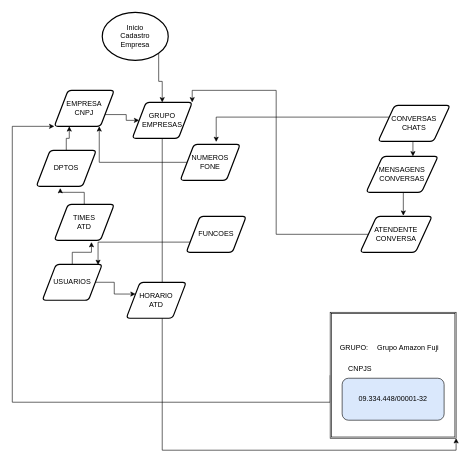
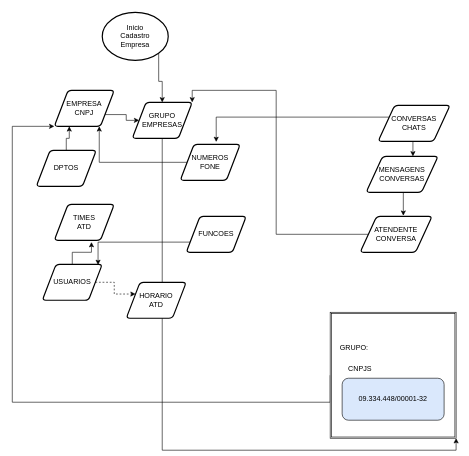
  <mxCell id="0" />
  <mxCell id="1" parent="0" />
  <mxCell id="2" style="edgeStyle=orthogonalEdgeStyle;rounded=0;orthogonalLoop=1;jettySize=auto;html=1;exitX=0.855;exitY=0.855;exitDx=0;exitDy=0;exitPerimeter=0;" edge="1" parent="1" source="3" target="7"><mxGeometry relative="1" as="geometry" /></mxCell>
  <mxCell id="3" value="Inicio&lt;br&gt;Cadastro&lt;br&gt;Empresa" style="strokeWidth=2;html=1;shape=mxgraph.flowchart.start_1;whiteSpace=wrap;" vertex="1" parent="1"><mxGeometry x="170" y="20" width="110" height="80" as="geometry" /></mxCell>
  <mxCell id="4" style="edgeStyle=orthogonalEdgeStyle;rounded=0;orthogonalLoop=1;jettySize=auto;html=1;exitX=1;exitY=0.75;exitDx=0;exitDy=0;entryX=0;entryY=0.5;entryDx=0;entryDy=0;" edge="1" parent="1" source="5" target="7"><mxGeometry relative="1" as="geometry" /></mxCell>
  <mxCell id="5" value="EMPRESA&lt;br&gt;CNPJ" style="shape=parallelogram;html=1;strokeWidth=2;perimeter=parallelogramPerimeter;whiteSpace=wrap;rounded=1;arcSize=12;size=0.23;" vertex="1" parent="1"><mxGeometry x="90" y="150" width="100" height="60" as="geometry" /></mxCell>
  <mxCell id="6" style="edgeStyle=orthogonalEdgeStyle;rounded=0;orthogonalLoop=1;jettySize=auto;html=1;exitX=0.5;exitY=1;exitDx=0;exitDy=0;entryX=1;entryY=1;entryDx=0;entryDy=0;" edge="1" parent="1" source="7" target="28"><mxGeometry relative="1" as="geometry" /></mxCell>
  <mxCell id="7" value="GRUPO&lt;br&gt;EMPRESAS" style="shape=parallelogram;html=1;strokeWidth=2;perimeter=parallelogramPerimeter;whiteSpace=wrap;rounded=1;arcSize=12;size=0.23;" vertex="1" parent="1"><mxGeometry x="220" y="170" width="100" height="60" as="geometry" /></mxCell>
  <mxCell id="8" style="edgeStyle=orthogonalEdgeStyle;rounded=0;orthogonalLoop=1;jettySize=auto;html=1;exitX=0.5;exitY=0;exitDx=0;exitDy=0;entryX=0.25;entryY=1;entryDx=0;entryDy=0;" edge="1" parent="1" source="9" target="5"><mxGeometry relative="1" as="geometry" /></mxCell>
  <mxCell id="9" value="DPTOS" style="shape=parallelogram;html=1;strokeWidth=2;perimeter=parallelogramPerimeter;whiteSpace=wrap;rounded=1;arcSize=12;size=0.23;" vertex="1" parent="1"><mxGeometry x="60" y="250" width="100" height="60" as="geometry" /></mxCell>
- <mxCell id="10" style="edgeStyle=orthogonalEdgeStyle;rounded=0;orthogonalLoop=1;jettySize=auto;html=1;exitX=0.5;exitY=0;exitDx=0;exitDy=0;entryX=0.4;entryY=1.05;entryDx=0;entryDy=0;entryPerimeter=0;" edge="1" parent="1" source="11" target="9"><mxGeometry relative="1" as="geometry" /></mxCell>
  <mxCell id="11" value="TIMES&lt;br&gt;ATD" style="shape=parallelogram;html=1;strokeWidth=2;perimeter=parallelogramPerimeter;whiteSpace=wrap;rounded=1;arcSize=12;size=0.23;" vertex="1" parent="1"><mxGeometry x="90" y="340" width="100" height="60" as="geometry" /></mxCell>
  <mxCell id="12" value="HORARIO&lt;br&gt;ATD" style="shape=parallelogram;html=1;strokeWidth=2;perimeter=parallelogramPerimeter;whiteSpace=wrap;rounded=1;arcSize=12;size=0.23;" vertex="1" parent="1"><mxGeometry x="210" y="470" width="100" height="60" as="geometry" /></mxCell>
  <mxCell id="13" style="edgeStyle=orthogonalEdgeStyle;rounded=0;orthogonalLoop=1;jettySize=auto;html=1;exitX=0.5;exitY=0;exitDx=0;exitDy=0;entryX=0.62;entryY=1.05;entryDx=0;entryDy=0;entryPerimeter=0;" edge="1" parent="1" source="15" target="11"><mxGeometry relative="1" as="geometry" /></mxCell>
- <mxCell id="14" style="edgeStyle=orthogonalEdgeStyle;rounded=0;orthogonalLoop=1;jettySize=auto;html=1;exitX=1;exitY=0.5;exitDx=0;exitDy=0;entryX=0;entryY=0.25;entryDx=0;entryDy=0;" edge="1" parent="1" source="15" target="12"><mxGeometry relative="1" as="geometry" /></mxCell>
+ <mxCell id="14" style="edgeStyle=orthogonalEdgeStyle;rounded=0;orthogonalLoop=1;jettySize=auto;html=1;exitX=1;exitY=0.5;exitDx=0;exitDy=0;entryX=0;entryY=0.25;entryDx=0;entryDy=0;dashed=1;" edge="1" parent="1" source="15" target="12"><mxGeometry relative="1" as="geometry" /></mxCell>
  <mxCell id="15" value="USUARIOS" style="shape=parallelogram;html=1;strokeWidth=2;perimeter=parallelogramPerimeter;whiteSpace=wrap;rounded=1;arcSize=12;size=0.23;" vertex="1" parent="1"><mxGeometry x="70" y="440" width="100" height="60" as="geometry" /></mxCell>
  <mxCell id="16" style="edgeStyle=orthogonalEdgeStyle;rounded=0;orthogonalLoop=1;jettySize=auto;html=1;exitX=0;exitY=0.75;exitDx=0;exitDy=0;entryX=0.93;entryY=0.017;entryDx=0;entryDy=0;entryPerimeter=0;" edge="1" parent="1" source="17" target="15"><mxGeometry relative="1" as="geometry" /></mxCell>
  <mxCell id="17" value="FUNCOES" style="shape=parallelogram;html=1;strokeWidth=2;perimeter=parallelogramPerimeter;whiteSpace=wrap;rounded=1;arcSize=12;size=0.23;" vertex="1" parent="1"><mxGeometry x="310" y="360" width="100" height="60" as="geometry" /></mxCell>
  <mxCell id="18" style="edgeStyle=orthogonalEdgeStyle;rounded=0;orthogonalLoop=1;jettySize=auto;html=1;exitX=0;exitY=0.5;exitDx=0;exitDy=0;entryX=0.75;entryY=1;entryDx=0;entryDy=0;" edge="1" parent="1" source="19" target="5"><mxGeometry relative="1" as="geometry" /></mxCell>
  <mxCell id="19" value="NUMEROS&lt;br&gt;FONE" style="shape=parallelogram;html=1;strokeWidth=2;perimeter=parallelogramPerimeter;whiteSpace=wrap;rounded=1;arcSize=12;size=0.23;" vertex="1" parent="1"><mxGeometry x="300" y="240" width="100" height="60" as="geometry" /></mxCell>
  <mxCell id="20" style="edgeStyle=orthogonalEdgeStyle;rounded=0;orthogonalLoop=1;jettySize=auto;html=1;exitX=0.5;exitY=1;exitDx=0;exitDy=0;entryX=0.65;entryY=0;entryDx=0;entryDy=0;entryPerimeter=0;" edge="1" parent="1" source="22" target="24"><mxGeometry relative="1" as="geometry" /></mxCell>
  <mxCell id="21" style="edgeStyle=orthogonalEdgeStyle;rounded=0;orthogonalLoop=1;jettySize=auto;html=1;exitX=0;exitY=0.25;exitDx=0;exitDy=0;entryX=0.6;entryY=-0.067;entryDx=0;entryDy=0;entryPerimeter=0;" edge="1" parent="1" source="22" target="19"><mxGeometry relative="1" as="geometry" /></mxCell>
  <mxCell id="22" value="CONVERSAS&lt;br&gt;CHATS" style="shape=parallelogram;html=1;strokeWidth=2;perimeter=parallelogramPerimeter;whiteSpace=wrap;rounded=1;arcSize=12;size=0.23;" vertex="1" parent="1"><mxGeometry x="630" y="175" width="120" height="60" as="geometry" /></mxCell>
  <mxCell id="23" style="edgeStyle=orthogonalEdgeStyle;rounded=0;orthogonalLoop=1;jettySize=auto;html=1;exitX=0.5;exitY=1;exitDx=0;exitDy=0;entryX=0.6;entryY=-0.017;entryDx=0;entryDy=0;entryPerimeter=0;" edge="1" parent="1" source="24" target="26"><mxGeometry relative="1" as="geometry" /></mxCell>
  <mxCell id="24" value="MENSAGENS&lt;br&gt;CONVERSAS" style="shape=parallelogram;html=1;strokeWidth=2;perimeter=parallelogramPerimeter;whiteSpace=wrap;rounded=1;arcSize=12;size=0.23;" vertex="1" parent="1"><mxGeometry x="610" y="260" width="120" height="60" as="geometry" /></mxCell>
  <mxCell id="25" style="edgeStyle=orthogonalEdgeStyle;rounded=0;orthogonalLoop=1;jettySize=auto;html=1;exitX=0;exitY=0.5;exitDx=0;exitDy=0;entryX=1;entryY=0;entryDx=0;entryDy=0;" edge="1" parent="1" source="26" target="7"><mxGeometry relative="1" as="geometry" /></mxCell>
  <mxCell id="26" value="ATENDENTE&lt;br&gt;CONVERSA" style="shape=parallelogram;html=1;strokeWidth=2;perimeter=parallelogramPerimeter;whiteSpace=wrap;rounded=1;arcSize=12;size=0.23;" vertex="1" parent="1"><mxGeometry x="600" y="360" width="120" height="60" as="geometry" /></mxCell>
  <mxCell id="27" style="edgeStyle=orthogonalEdgeStyle;rounded=0;orthogonalLoop=1;jettySize=auto;html=1;exitX=0;exitY=0.5;exitDx=0;exitDy=0;entryX=0;entryY=1;entryDx=0;entryDy=0;" edge="1" parent="1" source="28" target="5"><mxGeometry relative="1" as="geometry"><Array as="points"><mxPoint x="550" y="670" /><mxPoint x="20" y="670" /><mxPoint x="20" y="210" /></Array></mxGeometry></mxCell>
  <mxCell id="28" value="" style="shape=ext;double=1;whiteSpace=wrap;html=1;aspect=fixed;" vertex="1" parent="1"><mxGeometry x="550" y="520" width="210" height="210" as="geometry" /></mxCell>
- <mxCell id="29" value="Grupo Amazon Fuji" style="text;html=1;strokeColor=none;fillColor=none;align=center;verticalAlign=middle;whiteSpace=wrap;rounded=0;" vertex="1" parent="1"><mxGeometry x="620" y="565" width="120" height="30" as="geometry" /></mxCell>
  <mxCell id="30" value="09.334.448/00001-32" style="rounded=1;whiteSpace=wrap;html=1;fillColor=#dae8fc;" vertex="1" parent="1"><mxGeometry x="570" y="630" width="170" height="70" as="geometry" /></mxCell>
  <mxCell id="31" value="GRUPO:" style="text;html=1;strokeColor=none;fillColor=none;align=center;verticalAlign=middle;whiteSpace=wrap;rounded=0;" vertex="1" parent="1"><mxGeometry x="560" y="565" width="60" height="30" as="geometry" /></mxCell>
  <mxCell id="32" value="CNPJS" style="text;html=1;strokeColor=none;fillColor=none;align=center;verticalAlign=middle;whiteSpace=wrap;rounded=0;" vertex="1" parent="1"><mxGeometry x="570" y="610" width="60" height="10" as="geometry" /></mxCell>
